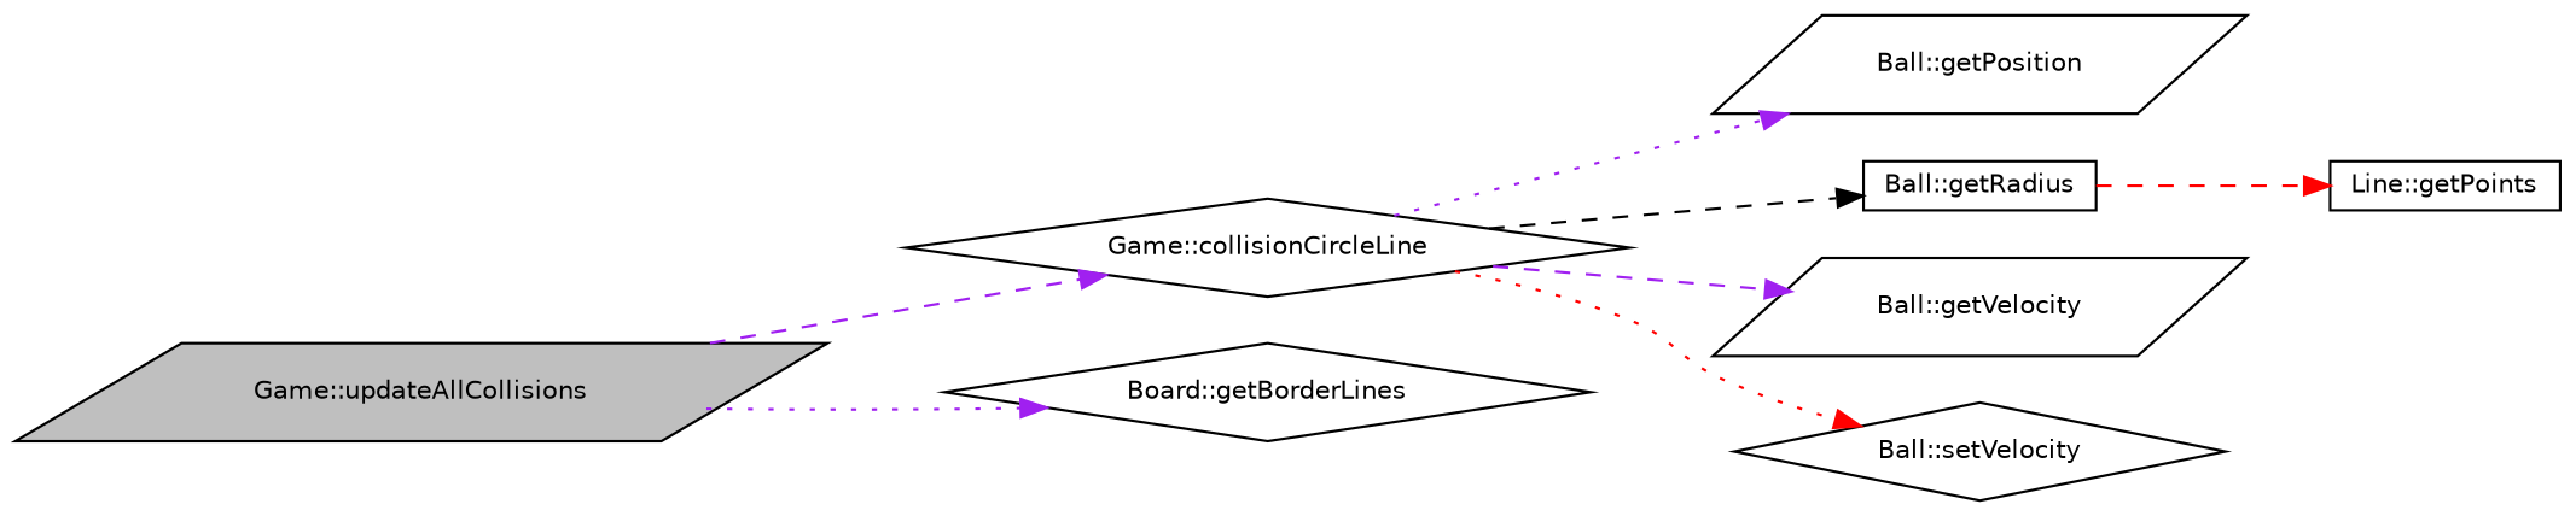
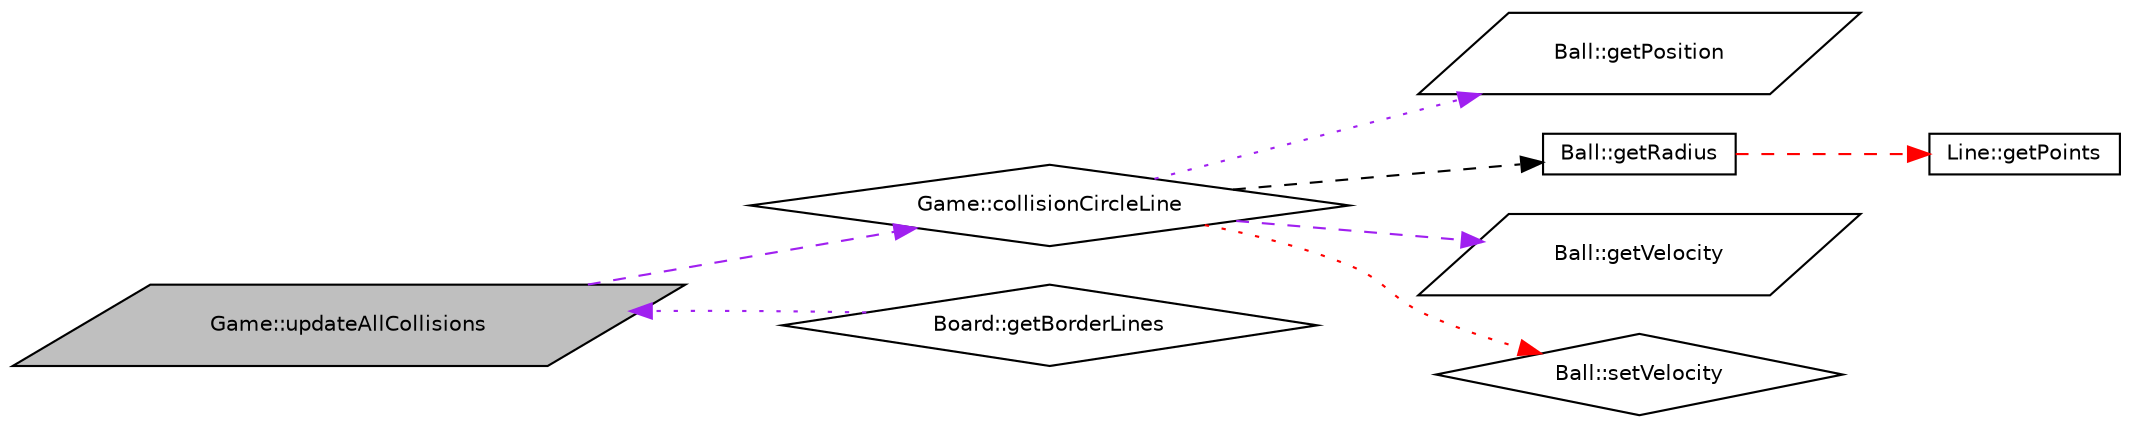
  digraph {
    rankdir=LR
    node [color=black fillcolor=white fontname=Helvetica fontsize=10 shape=parallelogram style=filled]
    edge [color=purple fontname=Helvetica fontsize=10 labelfontname=Helvetica labelfontsize=10 style=dashed]
    n1 [fillcolor=grey75 fontcolor=black height=0.2 label="Game::updateAllCollisions" width=0.4]
    n2 [height=0.2 label="Game::collisionCircleLine" shape=diamond width=0.4]
    n3 [height=0.2 label="Board::getBorderLines" shape=diamond width=0.4]
    n4 [height=0.2 label="Ball::getPosition" width=0.4]
    n5 [height=0.2 label="Ball::getRadius" shape=box width=0.4]
    n6 [height=0.2 label="Ball::getVelocity" width=0.4]
    n7 [height=0.2 label="Ball::setVelocity" shape=diamond width=0.4]
    n8 [height=0.2 label="Line::getPoints" shape=box width=0.4]
    n1 -> n2
-   n1 -> n3 [style=dotted]
+   n3 -> n1 [style=dotted]
    n2 -> n4 [style=dotted]
    n2 -> n5 [color=black]
    n2 -> n6
    n2 -> n7 [color=red style=dotted]
    n5 -> n8 [color=red]
  }
